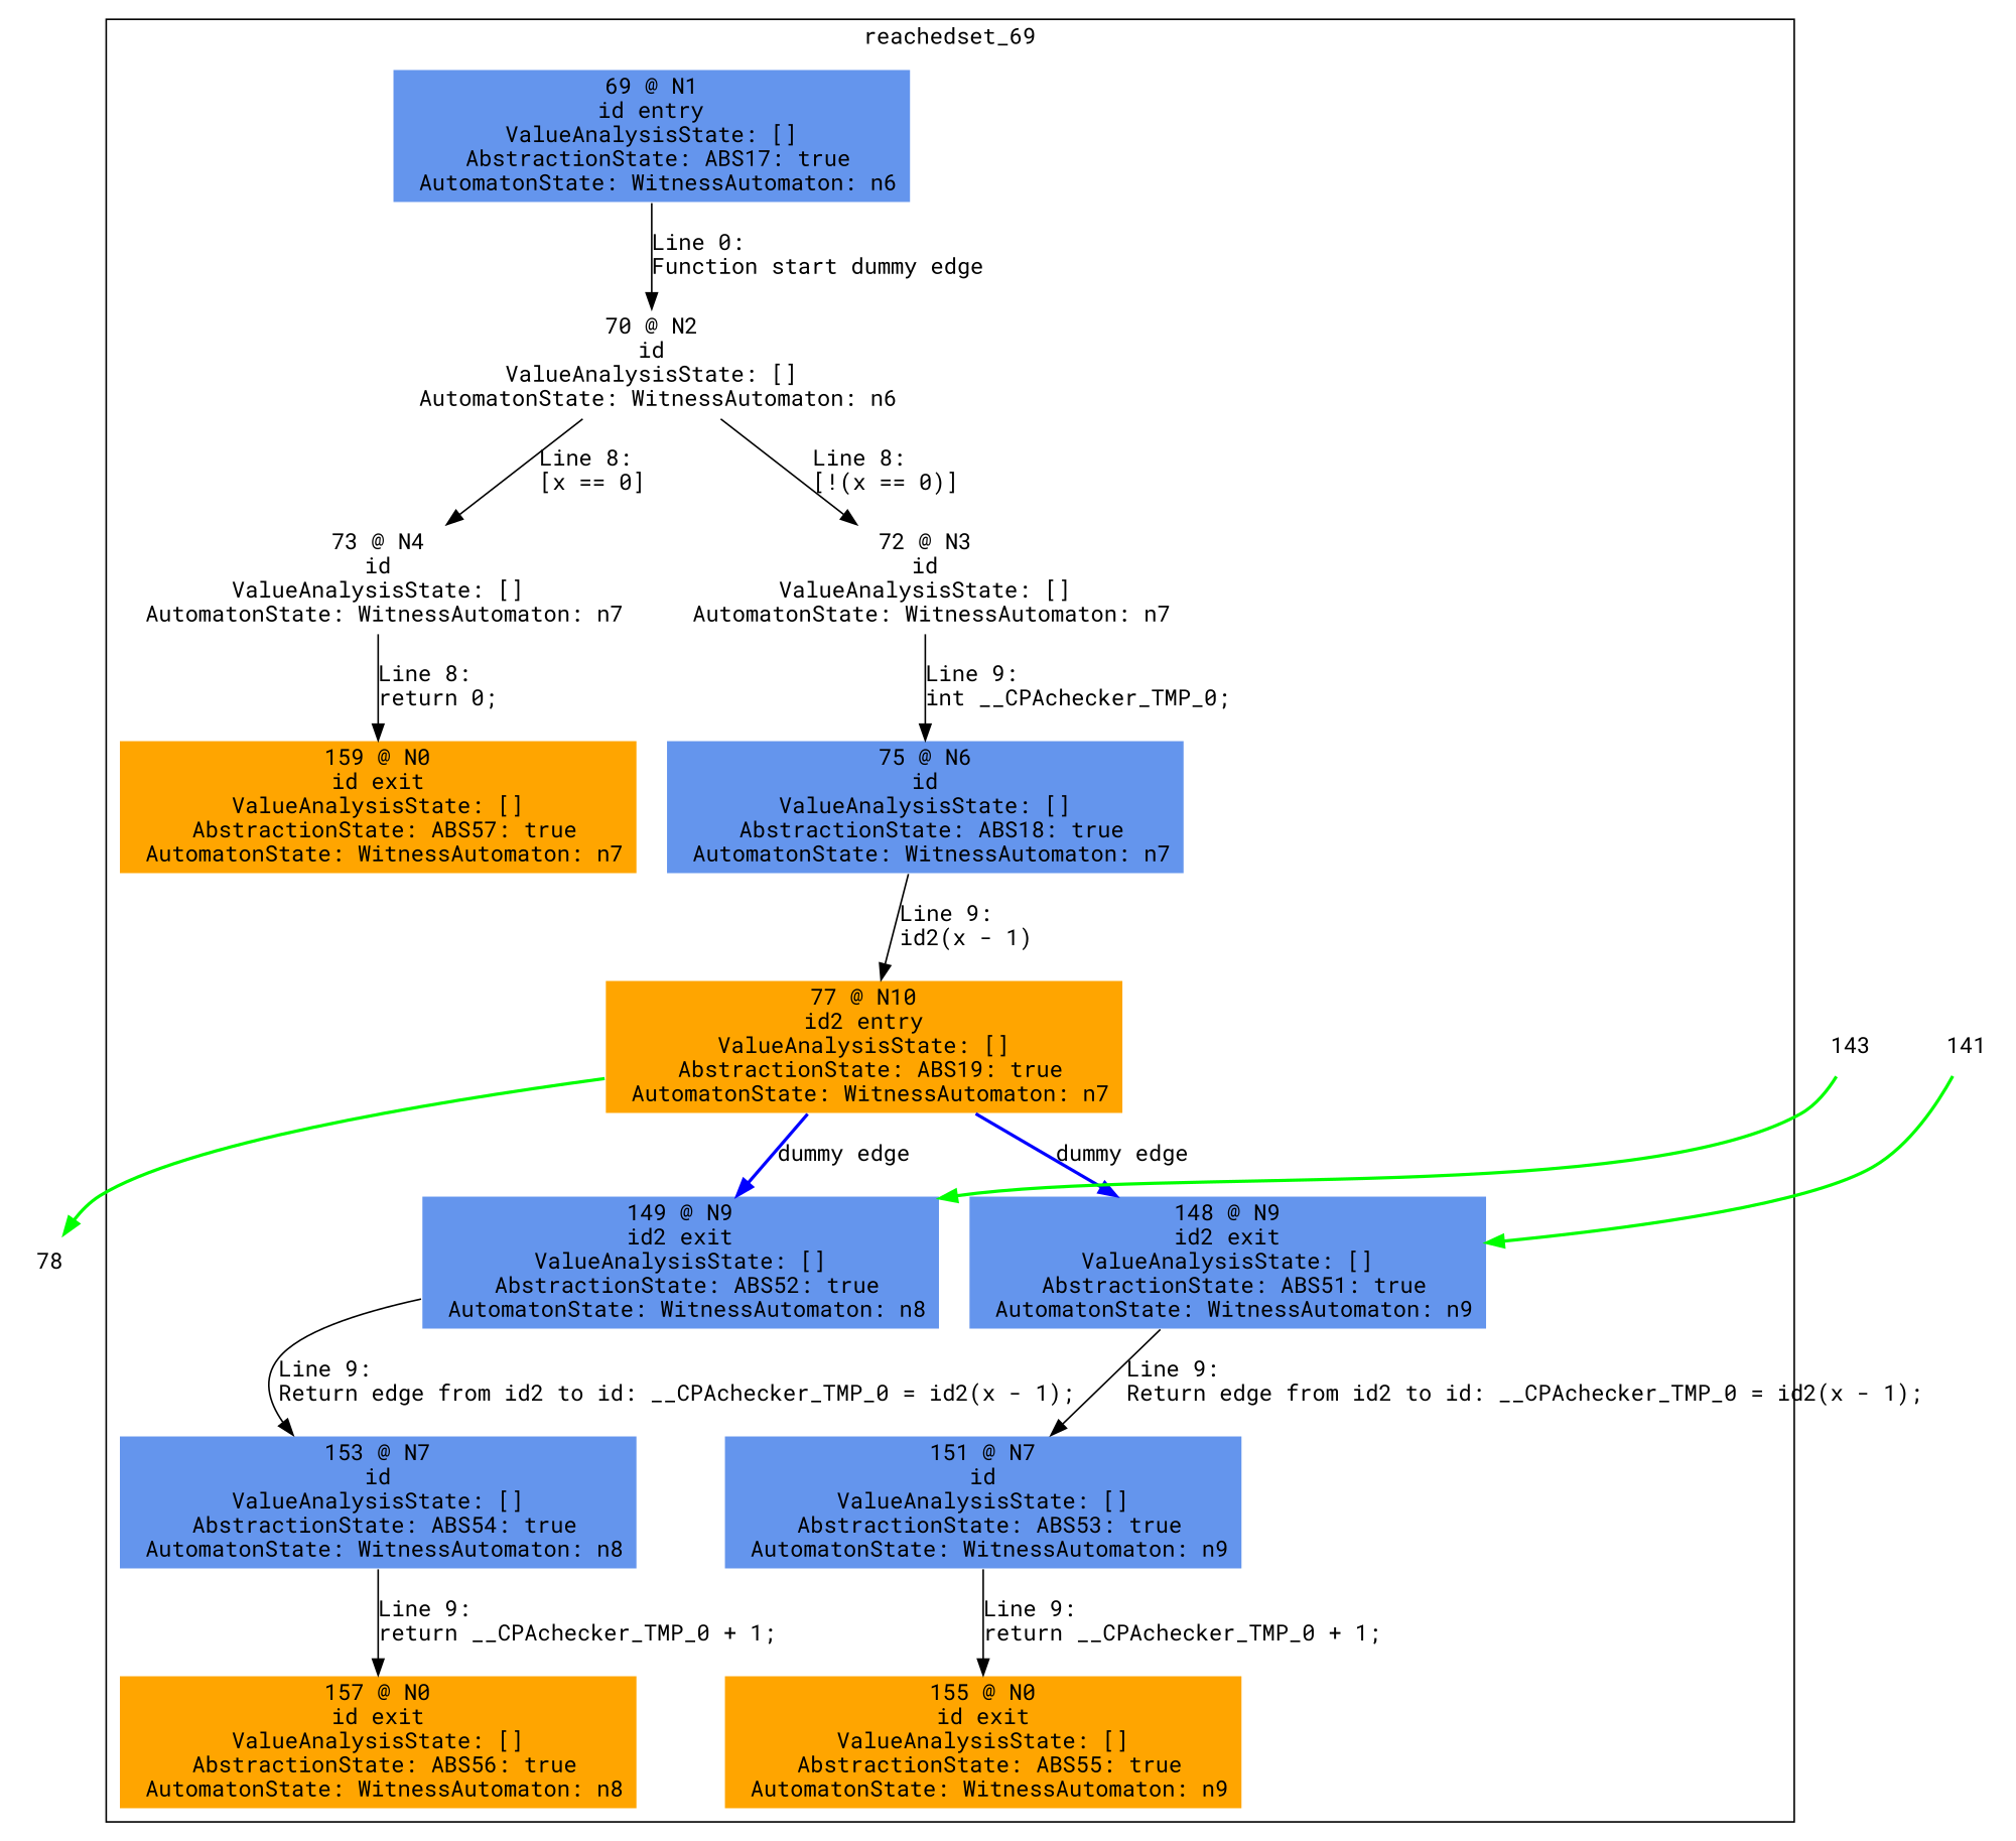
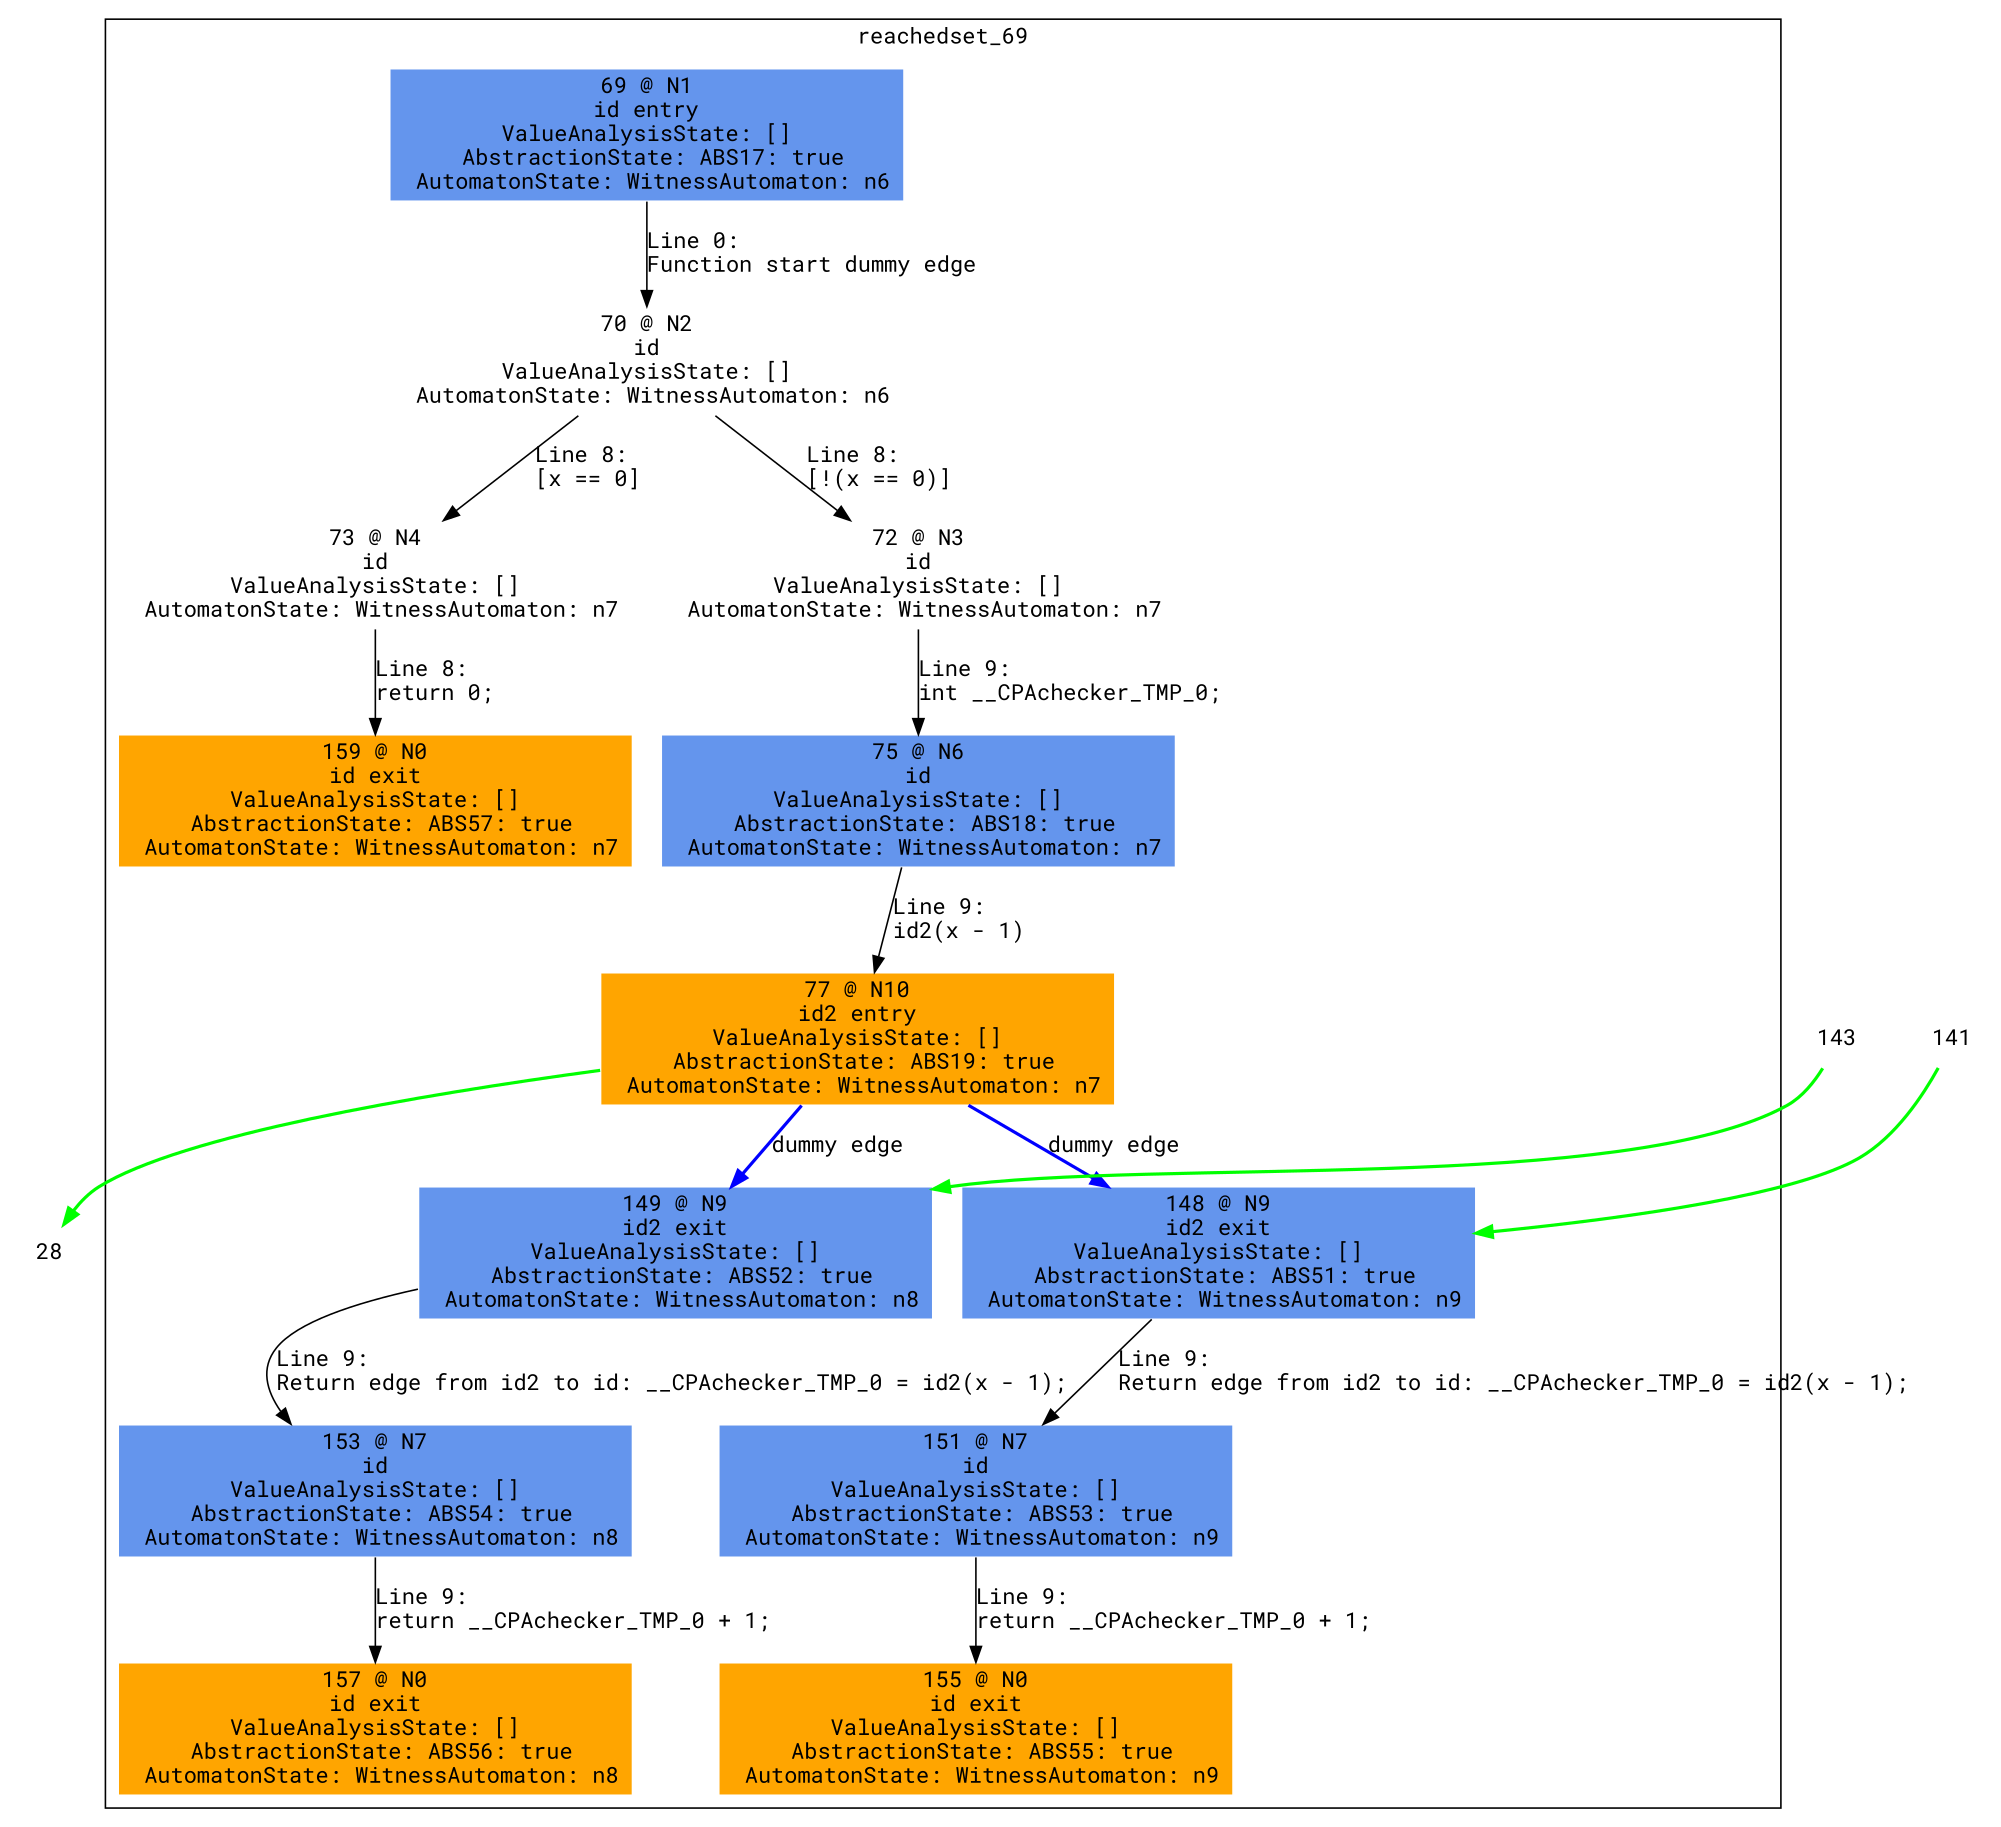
  digraph {
    fontname="Roboto Mono"
    node [color=white shape=box style=filled fontname="Roboto Mono"]
    edge [fontname="Roboto Mono"]
    n1 [fillcolor=cornflowerblue label="69 @ N1\nid entry\nValueAnalysisState: []\n AbstractionState: ABS17: true\n AutomatonState: WitnessAutomaton: n6\n"]
    n2 [label="70 @ N2\nid\nValueAnalysisState: []\n AutomatonState: WitnessAutomaton: n6\n"]
    n3 [label="73 @ N4\nid\nValueAnalysisState: []\n AutomatonState: WitnessAutomaton: n7\n"]
    n4 [label="72 @ N3\nid\nValueAnalysisState: []\n AutomatonState: WitnessAutomaton: n7\n"]
    n5 [fillcolor=orange label="159 @ N0\nid exit\nValueAnalysisState: []\n AbstractionState: ABS57: true\n AutomatonState: WitnessAutomaton: n7\n"]
    n6 [fillcolor=cornflowerblue label="75 @ N6\nid\nValueAnalysisState: []\n AbstractionState: ABS18: true\n AutomatonState: WitnessAutomaton: n7\n"]
    n7 [fillcolor=orange label="77 @ N10\nid2 entry\nValueAnalysisState: []\n AbstractionState: ABS19: true\n AutomatonState: WitnessAutomaton: n7\n"]
    n8 [fillcolor=cornflowerblue label="149 @ N9\nid2 exit\nValueAnalysisState: []\n AbstractionState: ABS52: true\n AutomatonState: WitnessAutomaton: n8\n"]
    n9 [fillcolor=cornflowerblue label="148 @ N9\nid2 exit\nValueAnalysisState: []\n AbstractionState: ABS51: true\n AutomatonState: WitnessAutomaton: n9\n"]
    n10 [fillcolor=cornflowerblue label="153 @ N7\nid\nValueAnalysisState: []\n AbstractionState: ABS54: true\n AutomatonState: WitnessAutomaton: n8\n"]
    n11 [fillcolor=orange label="157 @ N0\nid exit\nValueAnalysisState: []\n AbstractionState: ABS56: true\n AutomatonState: WitnessAutomaton: n8\n"]
    n12 [fillcolor=cornflowerblue label="151 @ N7\nid\nValueAnalysisState: []\n AbstractionState: ABS53: true\n AutomatonState: WitnessAutomaton: n9\n"]
    n13 [fillcolor=orange label="155 @ N0\nid exit\nValueAnalysisState: []\n AbstractionState: ABS55: true\n AutomatonState: WitnessAutomaton: n9\n"]
-   78
+   78 [label=28]
    141
    143
    subgraph cluster_1 {
      label=reachedset_69
      n1
      n2
      n3
      n4
      n5
      n6
      n7
      n8
      n9
      n10
      n11
      n12
      n13
    }
    n1 -> n2 [label="Line 0: \lFunction start dummy edge\l"]
    n2 -> n3 [label="Line 8: \l[x == 0]\l"]
    n2 -> n4 [label="Line 8: \l[!(x == 0)]\l"]
    n3 -> n5 [label="Line 8: \lreturn 0;\l"]
    n4 -> n6 [label="Line 9: \lint __CPAchecker_TMP_0;\l"]
    n6 -> n7 [label="Line 9: \lid2(x - 1)\l"]
    n7 -> n8 [color=blue label="dummy edge" style=bold]
    n7 -> n9 [color=blue label="dummy edge" style=bold]
    n7 -> 78 [color=green style=bold]
    n8 -> n10 [label="Line 9: \lReturn edge from id2 to id: __CPAchecker_TMP_0 = id2(x - 1);\l"]
    n9 -> n12 [label="Line 9: \lReturn edge from id2 to id: __CPAchecker_TMP_0 = id2(x - 1);\l"]
    n10 -> n11 [label="Line 9: \lreturn __CPAchecker_TMP_0 + 1;\l"]
    n12 -> n13 [label="Line 9: \lreturn __CPAchecker_TMP_0 + 1;\l"]
    141 -> n9 [color=green style=bold]
    143 -> n8 [color=green style=bold]
  }
